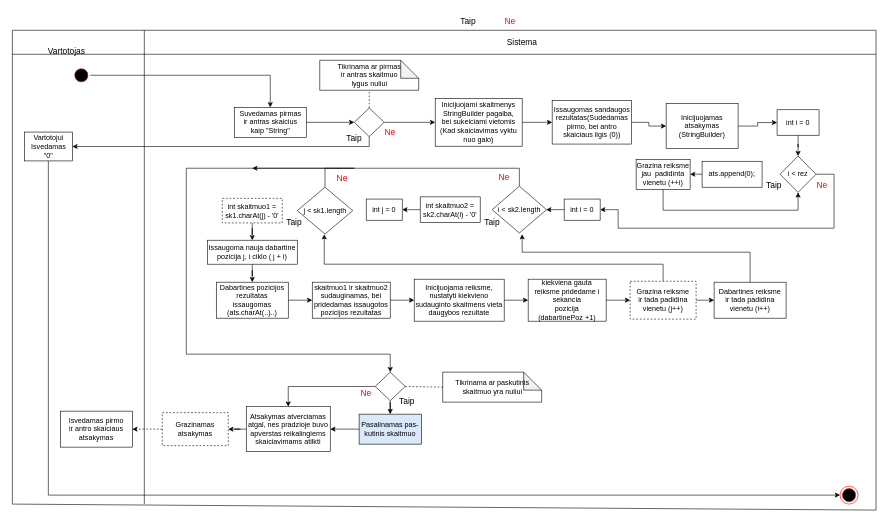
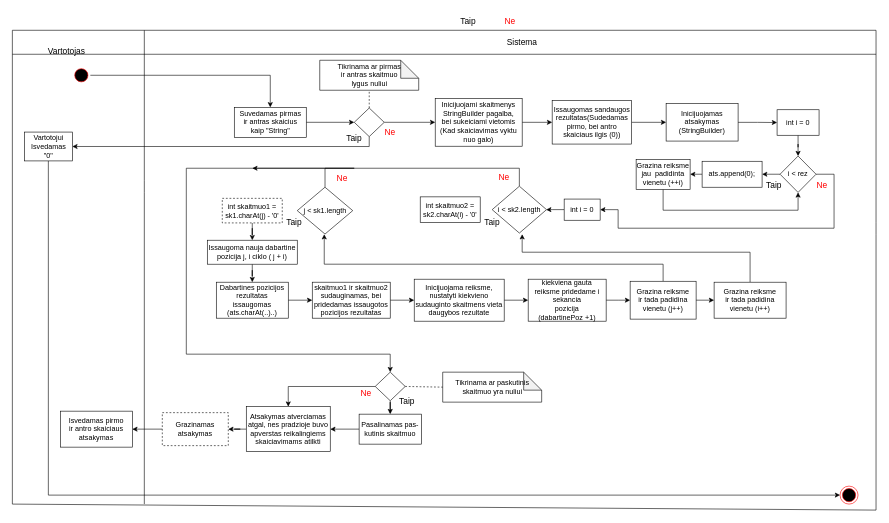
  <mxCell id="0" />
  <mxCell id="1" parent="0" />
  <mxCell id="2" value="" style="endArrow=none;html=1;" parent="1" edge="1"><mxGeometry width="50" height="50" relative="1" as="geometry"><mxPoint x="20" y="50" as="sourcePoint" /><mxPoint x="1460" y="50" as="targetPoint" /><Array as="points" /></mxGeometry></mxCell>
  <mxCell id="3" value="" style="ellipse;html=1;shape=endState;fillColor=#000000;strokeColor=#ff0000;" parent="1" vertex="1"><mxGeometry x="1400" y="810" width="30" height="30" as="geometry" /></mxCell>
  <mxCell id="4" value="&lt;font style=&quot;font-size: 14px&quot;&gt;Vartotojas&lt;/font&gt;" style="text;html=1;align=center;verticalAlign=middle;resizable=0;points=[];autosize=1;strokeColor=none;fillColor=none;" parent="1" vertex="1"><mxGeometry x="70" y="75" width="80" height="20" as="geometry" /></mxCell>
  <mxCell id="5" value="&lt;font style=&quot;font-size: 14px&quot;&gt;Sistema&lt;/font&gt;" style="text;html=1;strokeColor=none;fillColor=none;align=center;verticalAlign=middle;whiteSpace=wrap;rounded=0;" parent="1" vertex="1"><mxGeometry x="850" y="55" width="40" height="30" as="geometry" /></mxCell>
  <mxCell id="6" value="" style="endArrow=none;html=1;" parent="1" edge="1"><mxGeometry width="50" height="50" relative="1" as="geometry"><mxPoint x="20" y="90" as="sourcePoint" /><mxPoint x="1460" y="90" as="targetPoint" /><Array as="points" /></mxGeometry></mxCell>
  <mxCell id="7" value="" style="endArrow=none;html=1;" parent="1" edge="1"><mxGeometry width="50" height="50" relative="1" as="geometry"><mxPoint x="20" y="840" as="sourcePoint" /><mxPoint x="20" y="50" as="targetPoint" /></mxGeometry></mxCell>
  <mxCell id="8" value="" style="endArrow=none;html=1;" parent="1" edge="1"><mxGeometry width="50" height="50" relative="1" as="geometry"><mxPoint x="1460" y="850" as="sourcePoint" /><mxPoint x="1460" y="50" as="targetPoint" /><Array as="points"><mxPoint x="1460" y="380" /></Array></mxGeometry></mxCell>
  <mxCell id="9" value="" style="endArrow=none;html=1;" parent="1" edge="1"><mxGeometry width="50" height="50" relative="1" as="geometry"><mxPoint x="240" y="840" as="sourcePoint" /><mxPoint x="240" y="50" as="targetPoint" /><Array as="points"><mxPoint x="240" y="310" /></Array></mxGeometry></mxCell>
  <mxCell id="10" value="" style="edgeStyle=orthogonalEdgeStyle;rounded=0;orthogonalLoop=1;jettySize=auto;html=1;" parent="1" source="11" target="13" edge="1"><mxGeometry relative="1" as="geometry" /></mxCell>
  <mxCell id="11" value="" style="ellipse;html=1;shape=startState;fillColor=#000000;strokeColor=#ff0000;" parent="1" vertex="1"><mxGeometry x="120" y="110" width="30" height="30" as="geometry" /></mxCell>
  <mxCell id="12" value="" style="edgeStyle=orthogonalEdgeStyle;rounded=0;orthogonalLoop=1;jettySize=auto;html=1;fontSize=14;entryX=0;entryY=0.5;entryDx=0;entryDy=0;" parent="1" source="13" target="19" edge="1"><mxGeometry relative="1" as="geometry"><mxPoint x="550" y="187" as="targetPoint" /></mxGeometry></mxCell>
  <mxCell id="13" value="&lt;div&gt;Suvedamas pirmas&lt;/div&gt;&lt;div&gt;ir antras skaicius&lt;/div&gt;&lt;div&gt;kaip &quot;String&quot;&lt;br&gt;&lt;/div&gt;" style="html=1;" parent="1" vertex="1"><mxGeometry x="390" y="178.43" width="120.01" height="50" as="geometry" /></mxCell>
  <mxCell id="14" value="" style="endArrow=none;html=1;" parent="1" edge="1"><mxGeometry width="50" height="50" relative="1" as="geometry"><mxPoint x="20" y="840" as="sourcePoint" /><mxPoint x="1460" y="850" as="targetPoint" /></mxGeometry></mxCell>
  <mxCell id="15" value="&lt;font style=&quot;font-size: 14px&quot;&gt;Taip&lt;/font&gt;" style="text;html=1;strokeColor=none;fillColor=none;align=center;verticalAlign=middle;whiteSpace=wrap;rounded=0;" parent="1" vertex="1"><mxGeometry x="760" y="25" width="40" height="20" as="geometry" /></mxCell>
  <mxCell id="16" value="&lt;font style=&quot;font-size: 14px&quot; color=&quot;#FF0000&quot;&gt;Ne&lt;/font&gt;" style="text;html=1;strokeColor=none;fillColor=none;align=center;verticalAlign=middle;whiteSpace=wrap;rounded=0;" parent="1" vertex="1"><mxGeometry x="830" y="20" width="40" height="30" as="geometry" /></mxCell>
  <mxCell id="17" value="" style="edgeStyle=orthogonalEdgeStyle;rounded=0;orthogonalLoop=1;jettySize=auto;html=1;fontSize=14;entryX=1;entryY=0.5;entryDx=0;entryDy=0;" parent="1" source="19" edge="1" target="21"><mxGeometry relative="1" as="geometry"><mxPoint x="220" y="280" as="targetPoint" /><Array as="points"><mxPoint x="615" y="244" /></Array></mxGeometry></mxCell>
  <mxCell id="18" value="" style="edgeStyle=orthogonalEdgeStyle;rounded=0;orthogonalLoop=1;jettySize=auto;html=1;fontSize=12;" parent="1" source="19" target="24" edge="1"><mxGeometry relative="1" as="geometry" /></mxCell>
  <mxCell id="19" value="" style="rhombus;whiteSpace=wrap;html=1;" parent="1" vertex="1"><mxGeometry x="590" y="179.6" width="50" height="47.66" as="geometry" /></mxCell>
  <mxCell id="20" value="" style="edgeStyle=orthogonalEdgeStyle;rounded=0;orthogonalLoop=1;jettySize=auto;html=1;fontSize=14;entryX=0;entryY=0.5;entryDx=0;entryDy=0;exitX=0.5;exitY=1;exitDx=0;exitDy=0;" parent="1" source="21" target="3" edge="1"><mxGeometry relative="1" as="geometry"><mxPoint x="181" y="620" as="targetPoint" /><Array as="points"><mxPoint x="80" y="825" /></Array><mxPoint x="180.571" y="450" as="sourcePoint" /></mxGeometry></mxCell>
  <mxCell id="21" value="&lt;div&gt;Vartotojui &lt;br&gt;&lt;/div&gt;&lt;div&gt;Isvedamas&lt;/div&gt;&lt;div&gt;&quot;0&quot;&lt;br&gt;&lt;/div&gt;" style="html=1;" parent="1" vertex="1"><mxGeometry x="40" y="219.69" width="79.99" height="48.12" as="geometry" /></mxCell>
  <mxCell id="22" value="&lt;font style=&quot;font-size: 14px&quot;&gt;Taip&lt;/font&gt;" style="text;html=1;strokeColor=none;fillColor=none;align=center;verticalAlign=middle;whiteSpace=wrap;rounded=0;" parent="1" vertex="1"><mxGeometry x="570" y="219.69" width="40" height="20" as="geometry" /></mxCell>
  <mxCell id="23" value="" style="edgeStyle=orthogonalEdgeStyle;rounded=0;orthogonalLoop=1;jettySize=auto;html=1;fontSize=12;" parent="1" source="24" target="27" edge="1"><mxGeometry relative="1" as="geometry" /></mxCell>
  <mxCell id="24" value="&lt;div&gt;Inicijuojami skaitmenys&lt;/div&gt;&lt;div&gt;StringBuilder pagalba,&lt;/div&gt;&lt;div&gt;bei sukeiciami vietomis&lt;/div&gt;&lt;div&gt;(Kad skaiciavimas vyktu nuo galo)&lt;br&gt;&lt;/div&gt;" style="whiteSpace=wrap;html=1;" parent="1" vertex="1"><mxGeometry x="725" y="163.59" width="145" height="79.69" as="geometry" /></mxCell>
  <mxCell id="25" value="&lt;font style=&quot;font-size: 14px&quot; color=&quot;#FF0000&quot;&gt;Ne&lt;/font&gt;" style="text;html=1;strokeColor=none;fillColor=none;align=center;verticalAlign=middle;whiteSpace=wrap;rounded=0;" parent="1" vertex="1"><mxGeometry x="630" y="205.01" width="40" height="30" as="geometry" /></mxCell>
  <mxCell id="26" value="" style="edgeStyle=orthogonalEdgeStyle;rounded=0;orthogonalLoop=1;jettySize=auto;html=1;fontSize=12;" parent="1" source="27" target="29" edge="1"><mxGeometry relative="1" as="geometry" /></mxCell>
  <mxCell id="27" value="&lt;div&gt;Issaugomas sandaugos&lt;/div&gt;&lt;div&gt;rezultatas(Sudedamas&lt;/div&gt;&lt;div&gt;pirmo, bei antro skaiciaus ilgis (0))&lt;br&gt;&lt;/div&gt;" style="whiteSpace=wrap;html=1;" parent="1" vertex="1"><mxGeometry x="920" y="167.18" width="132.5" height="72.51" as="geometry" /></mxCell>
  <mxCell id="28" value="" style="edgeStyle=orthogonalEdgeStyle;rounded=0;orthogonalLoop=1;jettySize=auto;html=1;fontSize=12;" parent="1" source="29" target="34" edge="1"><mxGeometry relative="1" as="geometry" /></mxCell>
- <mxCell id="29" value="&lt;div&gt;Inicijuojamas atsakymas &lt;br&gt;&lt;/div&gt;&lt;div&gt;(StringBuilder)&lt;br&gt;&lt;/div&gt;" style="whiteSpace=wrap;html=1;" parent="1" vertex="1"><mxGeometry x="1110" y="172.18" width="120" height="75" as="geometry" /></mxCell>
+ <mxCell id="29" value="&lt;div&gt;Inicijuojamas atsakymas &lt;br&gt;&lt;/div&gt;&lt;div&gt;(StringBuilder)&lt;br&gt;&lt;/div&gt;" style="whiteSpace=wrap;html=1;" parent="1" vertex="1"><mxGeometry x="1110" y="172.18" width="120" height="62.51" as="geometry" /></mxCell>
+ <mxCell id="30" value="" style="edgeStyle=orthogonalEdgeStyle;rounded=0;orthogonalLoop=1;jettySize=auto;html=1;fontSize=12;" parent="1" source="32" target="36" edge="1"><mxGeometry relative="1" as="geometry" /></mxCell>
  <mxCell id="31" value="" style="edgeStyle=orthogonalEdgeStyle;rounded=0;orthogonalLoop=1;jettySize=auto;html=1;fontSize=12;entryX=1;entryY=0.5;entryDx=0;entryDy=0;" parent="1" source="32" edge="1" target="44"><mxGeometry relative="1" as="geometry"><mxPoint x="1060" y="300" as="targetPoint" /><Array as="points"><mxPoint x="1390" y="290" /><mxPoint x="1390" y="380" /><mxPoint x="1030" y="380" /><mxPoint x="1030" y="349" /></Array></mxGeometry></mxCell>
  <mxCell id="32" value="i &amp;lt; rez" style="rhombus;whiteSpace=wrap;html=1;" parent="1" vertex="1"><mxGeometry x="1300" y="259.69" width="60" height="60.62" as="geometry" /></mxCell>
  <mxCell id="33" value="" style="edgeStyle=orthogonalEdgeStyle;rounded=0;orthogonalLoop=1;jettySize=auto;html=1;fontSize=12;" parent="1" source="34" target="32" edge="1"><mxGeometry relative="1" as="geometry" /></mxCell>
  <mxCell id="34" value="int i = 0" style="whiteSpace=wrap;html=1;" parent="1" vertex="1"><mxGeometry x="1295" y="182.5" width="70" height="42.51" as="geometry" /></mxCell>
  <mxCell id="35" value="" style="edgeStyle=orthogonalEdgeStyle;rounded=0;orthogonalLoop=1;jettySize=auto;html=1;" edge="1" parent="1" source="36" target="38"><mxGeometry relative="1" as="geometry" /></mxCell>
  <mxCell id="36" value="&lt;div&gt;ats.append(0);&lt;br&gt;&lt;/div&gt;" style="whiteSpace=wrap;html=1;" parent="1" vertex="1"><mxGeometry x="1170" y="268.36" width="100" height="43.29" as="geometry" /></mxCell>
  <mxCell id="37" value="" style="edgeStyle=orthogonalEdgeStyle;rounded=0;orthogonalLoop=1;jettySize=auto;html=1;fontSize=12;entryX=0.5;entryY=1;entryDx=0;entryDy=0;" parent="1" source="38" target="32" edge="1"><mxGeometry relative="1" as="geometry"><mxPoint x="1360" y="340" as="targetPoint" /><Array as="points"><mxPoint x="1105" y="350" /><mxPoint x="1330" y="350" /></Array></mxGeometry></mxCell>
  <mxCell id="38" value="&lt;div&gt;Grazina reiksme jau&amp;nbsp; padidinta vienetu (++i)&lt;br&gt;&lt;/div&gt;" style="whiteSpace=wrap;html=1;" parent="1" vertex="1"><mxGeometry x="1060" y="265.18" width="90" height="50" as="geometry" /></mxCell>
  <mxCell id="39" value="&lt;font style=&quot;font-size: 14px&quot; color=&quot;#FF0000&quot;&gt;Ne&lt;/font&gt;" style="text;html=1;strokeColor=none;fillColor=none;align=center;verticalAlign=middle;whiteSpace=wrap;rounded=0;" parent="1" vertex="1"><mxGeometry x="1350" y="292.81" width="40" height="30" as="geometry" /></mxCell>
  <mxCell id="40" value="&lt;div&gt;Tikrinama ar pirmas&lt;div&gt;ir antras skaitmuo&lt;/div&gt;&lt;div&gt;lygus nuliui&lt;br&gt;&lt;/div&gt;&lt;/div&gt;" style="shape=note;whiteSpace=wrap;html=1;backgroundOutline=1;darkOpacity=0.05;" vertex="1" parent="1"><mxGeometry x="532.5" y="100" width="165" height="50" as="geometry" /></mxCell>
  <mxCell id="41" value="" style="endArrow=none;dashed=1;html=1;rounded=0;entryX=0.5;entryY=1;entryDx=0;entryDy=0;entryPerimeter=0;exitX=0.5;exitY=0;exitDx=0;exitDy=0;" edge="1" parent="1" source="19" target="40"><mxGeometry width="50" height="50" relative="1" as="geometry"><mxPoint x="740" y="410" as="sourcePoint" /><mxPoint x="790" y="360" as="targetPoint" /><Array as="points" /></mxGeometry></mxCell>
  <mxCell id="42" value="&lt;font style=&quot;font-size: 14px&quot;&gt;Taip&lt;/font&gt;" style="text;html=1;strokeColor=none;fillColor=none;align=center;verticalAlign=middle;whiteSpace=wrap;rounded=0;" parent="1" vertex="1"><mxGeometry x="1270" y="297.81" width="40" height="20" as="geometry" /></mxCell>
  <mxCell id="43" value="" style="edgeStyle=orthogonalEdgeStyle;rounded=0;orthogonalLoop=1;jettySize=auto;html=1;" edge="1" parent="1" source="44"><mxGeometry relative="1" as="geometry"><mxPoint x="910" y="349.1" as="targetPoint" /></mxGeometry></mxCell>
  <mxCell id="44" value="&lt;div&gt;int i = 0&lt;/div&gt;" style="whiteSpace=wrap;html=1;" vertex="1" parent="1"><mxGeometry x="940" y="331.39" width="60" height="35.32" as="geometry" /></mxCell>
  <mxCell id="45" value="" style="edgeStyle=orthogonalEdgeStyle;rounded=0;orthogonalLoop=1;jettySize=auto;html=1;entryX=0.5;entryY=0;entryDx=0;entryDy=0;" edge="1" parent="1" source="46" target="75"><mxGeometry relative="1" as="geometry"><mxPoint x="510" y="630" as="targetPoint" /><Array as="points"><mxPoint x="865" y="280" /><mxPoint x="310" y="280" /><mxPoint x="310" y="590" /><mxPoint x="650" y="590" /></Array></mxGeometry></mxCell>
  <mxCell id="46" value="i &amp;lt; sk2.length" style="rhombus;whiteSpace=wrap;html=1;" vertex="1" parent="1"><mxGeometry x="820" y="310" width="90.63" height="78.1" as="geometry" /></mxCell>
  <mxCell id="47" value="" style="edgeStyle=orthogonalEdgeStyle;rounded=0;orthogonalLoop=1;jettySize=auto;html=1;" edge="1" parent="1" source="48"><mxGeometry relative="1" as="geometry"><mxPoint x="420" y="280" as="targetPoint" /><Array as="points"><mxPoint x="541" y="280" /><mxPoint x="590" y="280" /></Array></mxGeometry></mxCell>
  <mxCell id="48" value="j &amp;lt; sk1.length" style="rhombus;whiteSpace=wrap;html=1;" vertex="1" parent="1"><mxGeometry x="495" y="311.65" width="92.5" height="78.1" as="geometry" /></mxCell>
- <mxCell id="49" value="" style="edgeStyle=orthogonalEdgeStyle;rounded=0;orthogonalLoop=1;jettySize=auto;html=1;" edge="1" parent="1" source="50" target="51"><mxGeometry relative="1" as="geometry" /></mxCell>
  <mxCell id="50" value="int skaitmuo2 = sk2.charAt(i) - '0'" style="whiteSpace=wrap;html=1;" vertex="1" parent="1"><mxGeometry x="700" y="327.75" width="100" height="42.6" as="geometry" /></mxCell>
- <mxCell id="51" value="int j = 0" style="whiteSpace=wrap;html=1;" vertex="1" parent="1"><mxGeometry x="610" y="331.39" width="60" height="35.32" as="geometry" /></mxCell>
  <mxCell id="52" value="" style="edgeStyle=orthogonalEdgeStyle;rounded=0;orthogonalLoop=1;jettySize=auto;html=1;" edge="1" parent="1" source="53" target="55"><mxGeometry relative="1" as="geometry" /></mxCell>
  <mxCell id="53" value="&lt;div&gt;int skaitmuo1 = &lt;br&gt;&lt;/div&gt;&lt;div&gt;sk1.charAt(j) - '0'&lt;br&gt;&lt;/div&gt;" style="whiteSpace=wrap;html=1;dashed=1;" vertex="1" parent="1"><mxGeometry x="370" y="330.22" width="100" height="40.95" as="geometry" /></mxCell>
  <mxCell id="54" value="" style="edgeStyle=orthogonalEdgeStyle;rounded=0;orthogonalLoop=1;jettySize=auto;html=1;" edge="1" parent="1" source="55" target="57"><mxGeometry relative="1" as="geometry" /></mxCell>
  <mxCell id="55" value="&lt;div&gt;Issaugoma nauja dabartine&lt;/div&gt;&lt;div&gt;pozicija j, i ciklo ( j + i)&lt;br&gt;&lt;/div&gt;" style="whiteSpace=wrap;html=1;" vertex="1" parent="1"><mxGeometry x="345" y="400" width="150" height="39.99" as="geometry" /></mxCell>
  <mxCell id="56" value="" style="edgeStyle=orthogonalEdgeStyle;rounded=0;orthogonalLoop=1;jettySize=auto;html=1;" edge="1" parent="1" source="57" target="59"><mxGeometry relative="1" as="geometry" /></mxCell>
  <mxCell id="57" value="&lt;div&gt;Dabartines pozicijos&lt;/div&gt;&lt;div&gt;rezultatas issaugomas&lt;/div&gt;&lt;div&gt;(ats.charAt(..)..)&lt;br&gt;&lt;/div&gt;" style="whiteSpace=wrap;html=1;" vertex="1" parent="1"><mxGeometry x="360" y="469.995" width="120" height="60" as="geometry" /></mxCell>
  <mxCell id="58" value="" style="edgeStyle=orthogonalEdgeStyle;rounded=0;orthogonalLoop=1;jettySize=auto;html=1;" edge="1" parent="1" source="59" target="61"><mxGeometry relative="1" as="geometry" /></mxCell>
  <mxCell id="59" value="&lt;div&gt;skaitmuo1 ir skaitmuo2 sudauginamas, bei&lt;/div&gt;&lt;div&gt;pridedamas issaugotos&lt;/div&gt;&lt;div&gt;pozicijos rezultatas&lt;br&gt;&lt;/div&gt;" style="whiteSpace=wrap;html=1;" vertex="1" parent="1"><mxGeometry x="520" y="469.99" width="130" height="60.01" as="geometry" /></mxCell>
  <mxCell id="60" value="" style="edgeStyle=orthogonalEdgeStyle;rounded=0;orthogonalLoop=1;jettySize=auto;html=1;" edge="1" parent="1" source="61" target="65"><mxGeometry relative="1" as="geometry" /></mxCell>
  <mxCell id="61" value="&lt;div&gt;Inicijuojama reiksme, nustatyti kiekvieno sudauginto skaitmens vieta&lt;/div&gt;&lt;div&gt;daugybos rezultate&lt;br&gt;&lt;/div&gt;" style="whiteSpace=wrap;html=1;" vertex="1" parent="1"><mxGeometry x="690" y="464.99" width="150" height="70.01" as="geometry" /></mxCell>
  <mxCell id="62" value="&lt;font style=&quot;font-size: 14px&quot;&gt;Taip&lt;/font&gt;" style="text;html=1;strokeColor=none;fillColor=none;align=center;verticalAlign=middle;whiteSpace=wrap;rounded=0;" vertex="1" parent="1"><mxGeometry x="800" y="360" width="40" height="20" as="geometry" /></mxCell>
  <mxCell id="63" value="&lt;font style=&quot;font-size: 14px&quot;&gt;Taip&lt;/font&gt;" style="text;html=1;strokeColor=none;fillColor=none;align=center;verticalAlign=middle;whiteSpace=wrap;rounded=0;" vertex="1" parent="1"><mxGeometry x="470" y="360" width="40" height="20" as="geometry" /></mxCell>
  <mxCell id="64" value="" style="edgeStyle=orthogonalEdgeStyle;rounded=0;orthogonalLoop=1;jettySize=auto;html=1;" edge="1" parent="1" source="65" target="68"><mxGeometry relative="1" as="geometry" /></mxCell>
  <mxCell id="65" value="&lt;div&gt;kiekviena gauta reiksme pridedame i sekancia &lt;br&gt;&lt;/div&gt;&lt;div&gt;pozicija&lt;/div&gt;&lt;div&gt;(dabartinePoz +1)&lt;br&gt;&lt;/div&gt;" style="whiteSpace=wrap;html=1;" vertex="1" parent="1"><mxGeometry x="880" y="464.99" width="130" height="70.01" as="geometry" /></mxCell>
  <mxCell id="66" value="" style="edgeStyle=orthogonalEdgeStyle;rounded=0;orthogonalLoop=1;jettySize=auto;html=1;" edge="1" parent="1" source="68" target="70"><mxGeometry relative="1" as="geometry" /></mxCell>
  <mxCell id="67" value="" style="edgeStyle=orthogonalEdgeStyle;rounded=0;orthogonalLoop=1;jettySize=auto;html=1;" edge="1" parent="1" source="68"><mxGeometry relative="1" as="geometry"><mxPoint x="540" y="390" as="targetPoint" /><Array as="points"><mxPoint x="1105" y="440" /><mxPoint x="540" y="440" /></Array></mxGeometry></mxCell>
- <mxCell id="68" value="&lt;div&gt;Grazina reiksme&lt;/div&gt;&lt;div&gt;ir tada padidina &lt;br&gt;&lt;/div&gt;&lt;div&gt;vienetu (j++)&lt;br&gt;&lt;/div&gt;" style="whiteSpace=wrap;html=1;dashed=1;" vertex="1" parent="1"><mxGeometry x="1050" y="468.43" width="110" height="63.13" as="geometry" /></mxCell>
+ <mxCell id="68" value="&lt;div&gt;Grazina reiksme&lt;/div&gt;&lt;div&gt;ir tada padidina &lt;br&gt;&lt;/div&gt;&lt;div&gt;vienetu (j++)&lt;br&gt;&lt;/div&gt;" style="whiteSpace=wrap;html=1;" vertex="1" parent="1"><mxGeometry x="1050" y="468.43" width="110" height="63.13" as="geometry" /></mxCell>
  <mxCell id="69" value="" style="edgeStyle=orthogonalEdgeStyle;rounded=0;orthogonalLoop=1;jettySize=auto;html=1;" edge="1" parent="1" source="70"><mxGeometry relative="1" as="geometry"><mxPoint x="870" y="390" as="targetPoint" /><Array as="points"><mxPoint x="1250" y="420" /></Array></mxGeometry></mxCell>
- <mxCell id="70" value="&lt;div&gt;Dabartines reiksme&lt;/div&gt;&lt;div&gt;ir tada padidina &lt;br&gt;&lt;/div&gt;&lt;div&gt;vienetu (i++)&lt;br&gt;&lt;/div&gt;" style="whiteSpace=wrap;html=1;" vertex="1" parent="1"><mxGeometry x="1190" y="469.995" width="120" height="60" as="geometry" /></mxCell>
+ <mxCell id="70" value="&lt;div&gt;Grazina reiksme&lt;/div&gt;&lt;div&gt;ir tada padidina &lt;br&gt;&lt;/div&gt;&lt;div&gt;vienetu (i++)&lt;br&gt;&lt;/div&gt;" style="whiteSpace=wrap;html=1;" vertex="1" parent="1"><mxGeometry x="1190" y="469.995" width="120" height="60" as="geometry" /></mxCell>
  <mxCell id="71" value="&lt;font style=&quot;font-size: 14px&quot; color=&quot;#FF0000&quot;&gt;Ne&lt;/font&gt;" style="text;html=1;strokeColor=none;fillColor=none;align=center;verticalAlign=middle;whiteSpace=wrap;rounded=0;" vertex="1" parent="1"><mxGeometry x="550" y="281.65" width="40" height="30" as="geometry" /></mxCell>
  <mxCell id="72" value="&lt;font style=&quot;font-size: 14px&quot; color=&quot;#FF0000&quot;&gt;Ne&lt;/font&gt;" style="text;html=1;strokeColor=none;fillColor=none;align=center;verticalAlign=middle;whiteSpace=wrap;rounded=0;" vertex="1" parent="1"><mxGeometry x="820" y="280" width="40" height="30" as="geometry" /></mxCell>
  <mxCell id="73" value="" style="edgeStyle=orthogonalEdgeStyle;rounded=0;orthogonalLoop=1;jettySize=auto;html=1;" edge="1" parent="1" source="75" target="79"><mxGeometry relative="1" as="geometry" /></mxCell>
  <mxCell id="74" value="" style="edgeStyle=orthogonalEdgeStyle;rounded=0;orthogonalLoop=1;jettySize=auto;html=1;" edge="1" parent="1" source="75" target="82"><mxGeometry relative="1" as="geometry" /></mxCell>
  <mxCell id="75" value="" style="rhombus;whiteSpace=wrap;html=1;" vertex="1" parent="1"><mxGeometry x="625" y="620" width="50" height="47.66" as="geometry" /></mxCell>
  <mxCell id="76" value="&lt;div&gt;Tikrinama ar paskutinis&lt;/div&gt;&lt;div&gt;skaitmuo yra nuliui&lt;br&gt;&lt;/div&gt;" style="shape=note;whiteSpace=wrap;html=1;backgroundOutline=1;darkOpacity=0.05;" vertex="1" parent="1"><mxGeometry x="737.5" y="620" width="165" height="50" as="geometry" /></mxCell>
  <mxCell id="77" value="" style="endArrow=none;dashed=1;html=1;rounded=0;exitX=1;exitY=0.5;exitDx=0;exitDy=0;entryX=0;entryY=0.5;entryDx=0;entryDy=0;entryPerimeter=0;" edge="1" parent="1" source="75" target="76"><mxGeometry width="50" height="50" relative="1" as="geometry"><mxPoint x="660" y="740" as="sourcePoint" /><mxPoint x="710" y="690" as="targetPoint" /></mxGeometry></mxCell>
  <mxCell id="78" value="" style="edgeStyle=orthogonalEdgeStyle;rounded=0;orthogonalLoop=1;jettySize=auto;html=1;" edge="1" parent="1" source="79" target="82"><mxGeometry relative="1" as="geometry" /></mxCell>
- <mxCell id="79" value="&lt;div&gt;Pasalinamas pas-&lt;/div&gt;&lt;div&gt;kutinis skaitmuo&lt;br&gt;&lt;/div&gt;" style="whiteSpace=wrap;html=1;fillColor=#dae8fc;" vertex="1" parent="1"><mxGeometry x="598.13" y="690" width="103.75" height="50" as="geometry" /></mxCell>
+ <mxCell id="79" value="&lt;div&gt;Pasalinamas pas-&lt;/div&gt;&lt;div&gt;kutinis skaitmuo&lt;br&gt;&lt;/div&gt;" style="whiteSpace=wrap;html=1;" vertex="1" parent="1"><mxGeometry x="598.13" y="690" width="103.75" height="50" as="geometry" /></mxCell>
  <mxCell id="80" value="&lt;font style=&quot;font-size: 14px&quot;&gt;Taip&lt;/font&gt;" style="text;html=1;strokeColor=none;fillColor=none;align=center;verticalAlign=middle;whiteSpace=wrap;rounded=0;" vertex="1" parent="1"><mxGeometry x="657.5" y="657.5" width="40" height="20" as="geometry" /></mxCell>
  <mxCell id="81" value="" style="edgeStyle=orthogonalEdgeStyle;rounded=0;orthogonalLoop=1;jettySize=auto;html=1;" edge="1" parent="1" source="82" target="85"><mxGeometry relative="1" as="geometry" /></mxCell>
  <mxCell id="82" value="&lt;div&gt;Atsakymas atverciamas &lt;br&gt;&lt;/div&gt;&lt;div&gt;atgal, nes pradzioje buvo&lt;br&gt;apverstas reikalingiems skaiciavimams atilkti&lt;br&gt;&lt;/div&gt;" style="whiteSpace=wrap;html=1;" vertex="1" parent="1"><mxGeometry x="410" y="677.5" width="140" height="75" as="geometry" /></mxCell>
  <mxCell id="83" value="&lt;font style=&quot;font-size: 14px&quot; color=&quot;#FF0000&quot;&gt;Ne&lt;/font&gt;" style="text;html=1;strokeColor=none;fillColor=none;align=center;verticalAlign=middle;whiteSpace=wrap;rounded=0;" vertex="1" parent="1"><mxGeometry x="590" y="640" width="40" height="30" as="geometry" /></mxCell>
- <mxCell id="84" value="" style="edgeStyle=orthogonalEdgeStyle;rounded=0;orthogonalLoop=1;jettySize=auto;html=1;dashed=1;" edge="1" parent="1" source="85" target="86"><mxGeometry relative="1" as="geometry" /></mxCell>
+ <mxCell id="84" value="" style="edgeStyle=orthogonalEdgeStyle;rounded=0;orthogonalLoop=1;jettySize=auto;html=1;" edge="1" parent="1" source="85" target="86"><mxGeometry relative="1" as="geometry" /></mxCell>
  <mxCell id="85" value="&lt;div&gt;Grazinamas&lt;/div&gt;&lt;div&gt;atsakymas&lt;br&gt;&lt;/div&gt;" style="whiteSpace=wrap;html=1;dashed=1;" vertex="1" parent="1"><mxGeometry x="270" y="687.5" width="110" height="55" as="geometry" /></mxCell>
  <mxCell id="86" value="&lt;div&gt;Isvedamas pirmo&lt;/div&gt;&lt;div&gt;ir antro skaiciaus&lt;/div&gt;&lt;div&gt;atsakymas&lt;br&gt;&lt;/div&gt;" style="whiteSpace=wrap;html=1;" vertex="1" parent="1"><mxGeometry x="100" y="685" width="120" height="60" as="geometry" /></mxCell>
